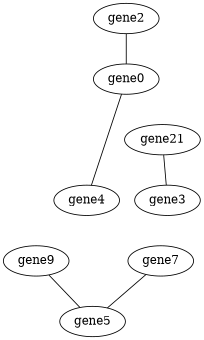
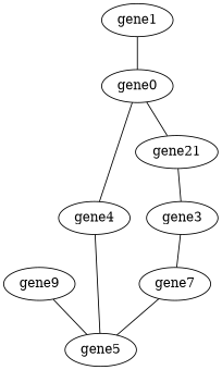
  strict graph {
    n1 [label=gene0]
-   gene1 [label=gene2]
+   gene1
    gene4
    n4 [label=gene21]
    gene5
    n6 [label=gene3]
    gene9
    gene7
    n1 -- gene4
+   n1 -- n4
    gene1 -- n1
+   gene4 -- gene5
    n4 -- n6
+   n6 -- gene7
    gene9 -- gene5
    gene7 -- gene5
  }
